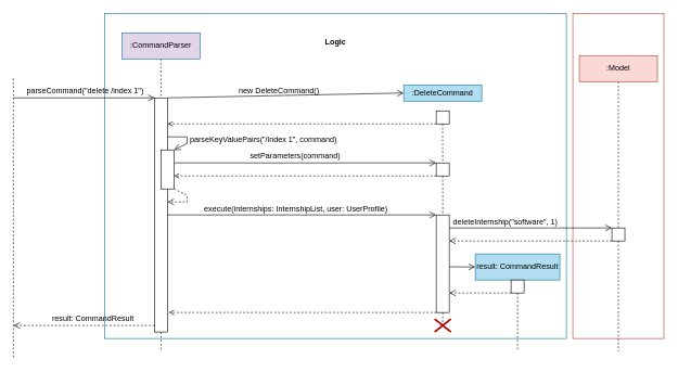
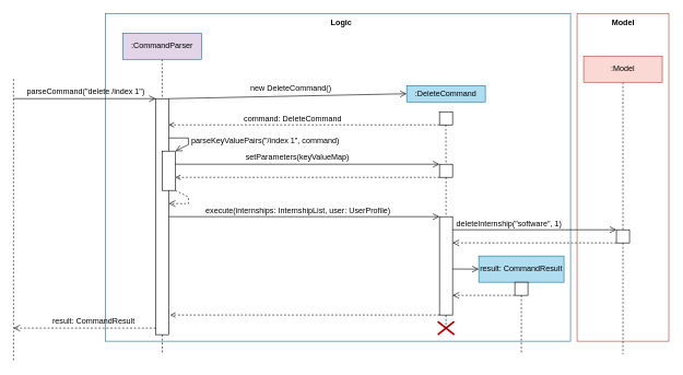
  <mxCell id="0" />
  <mxCell id="1" parent="0" />
  <mxCell id="2" value="" style="whiteSpace=wrap;html=1;fillColor=none;strokeColor=#ae4132;" vertex="1" parent="1"><mxGeometry x="880" y="20" width="140" height="500" as="geometry" /></mxCell>
  <mxCell id="3" value="" style="whiteSpace=wrap;html=1;fillColor=none;strokeColor=#10739e;" vertex="1" parent="1"><mxGeometry x="160" y="20" width="710" height="500" as="geometry" /></mxCell>
  <mxCell id="4" value="parseCommand(&quot;delete /index 1&quot;)" style="text;html=1;align=center;verticalAlign=middle;resizable=0;points=[];autosize=1;strokeColor=none;fillColor=none;" vertex="1" parent="1"><mxGeometry x="30" y="125" width="200" height="30" as="geometry" /></mxCell>
  <mxCell id="5" value="deleteInternship(&quot;software&quot;, 1)" style="text;html=1;align=center;verticalAlign=middle;resizable=0;points=[];autosize=1;strokeColor=none;fillColor=none;" vertex="1" parent="1"><mxGeometry x="686" y="326" width="180" height="30" as="geometry" /></mxCell>
  <mxCell id="6" value="" style="whiteSpace=wrap;html=1;" vertex="1" parent="1"><mxGeometry x="237" y="150" width="20" height="360" as="geometry" /></mxCell>
  <mxCell id="7" value="" style="endArrow=none;startArrow=none;endFill=0;startFill=0;endSize=8;html=1;verticalAlign=bottom;labelBackgroundColor=none;strokeWidth=1;rounded=0;dashed=1;entryX=0.5;entryY=0;entryDx=0;entryDy=0;" parent="1" edge="1" target="6"><mxGeometry width="160" relative="1" as="geometry"><mxPoint x="246.74" y="90" as="sourcePoint" /><mxPoint x="246.74" y="130" as="targetPoint" /></mxGeometry></mxCell>
  <mxCell id="8" value="" style="endArrow=open;startArrow=none;endFill=0;startFill=0;endSize=8;html=1;verticalAlign=bottom;labelBackgroundColor=none;strokeWidth=1;rounded=0;entryX=0;entryY=0.5;entryDx=0;entryDy=0;" parent="1" target="10" edge="1"><mxGeometry width="160" relative="1" as="geometry"><mxPoint x="257" y="150" as="sourcePoint" /><mxPoint x="437" y="150" as="targetPoint" /></mxGeometry></mxCell>
- <mxCell id="9" value="new DeleteCommand()" style="text;html=1;align=center;verticalAlign=middle;resizable=0;points=[];autosize=1;strokeColor=none;fillColor=none;" parent="1" vertex="1"><mxGeometry x="353" y="125" width="150" height="30" as="geometry" /></mxCell>
+ <mxCell id="9" value="new DeleteCommand()" style="text;html=1;align=center;verticalAlign=middle;resizable=0;points=[];autosize=1;strokeColor=none;fillColor=none;" parent="1" vertex="1"><mxGeometry x="368" y="120" width="150" height="30" as="geometry" /></mxCell>
  <mxCell id="10" value=":DeleteCommand" style="fontStyle=0;html=1;whiteSpace=wrap;fillColor=#b1ddf0;strokeColor=#10739e;" parent="1" vertex="1"><mxGeometry x="620" y="130" width="120" height="25" as="geometry" /></mxCell>
  <mxCell id="11" value="" style="whiteSpace=wrap;html=1;" parent="1" vertex="1"><mxGeometry x="670" y="170" width="20" height="20" as="geometry" /></mxCell>
  <mxCell id="12" value="" style="html=1;verticalAlign=bottom;labelBackgroundColor=none;endArrow=open;endFill=0;dashed=1;rounded=0;exitX=0;exitY=1;exitDx=0;exitDy=0;" parent="1" source="11" edge="1"><mxGeometry width="160" relative="1" as="geometry"><mxPoint x="327" y="240" as="sourcePoint" /><mxPoint x="257" y="190" as="targetPoint" /></mxGeometry></mxCell>
+ <mxCell id="13" value="command: DeleteCommand" style="text;html=1;align=center;verticalAlign=middle;resizable=0;points=[];autosize=1;strokeColor=none;fillColor=none;" parent="1" vertex="1"><mxGeometry x="361" y="166" width="170" height="30" as="geometry" /></mxCell>
  <mxCell id="14" value="" style="endArrow=none;startArrow=none;endFill=0;startFill=0;endSize=8;html=1;verticalAlign=bottom;labelBackgroundColor=none;strokeWidth=1;rounded=0;dashed=1;entryX=0.5;entryY=0;entryDx=0;entryDy=0;" parent="1" edge="1" target="30"><mxGeometry width="160" relative="1" as="geometry"><mxPoint x="679.74" y="190" as="sourcePoint" /><mxPoint x="680" y="210" as="targetPoint" /></mxGeometry></mxCell>
  <mxCell id="15" value="execute(internships: InternshipList, user: UserProfile)" style="text;html=1;align=center;verticalAlign=middle;resizable=0;points=[];autosize=1;strokeColor=none;fillColor=none;" parent="1" vertex="1"><mxGeometry x="299" y="306" width="310" height="30" as="geometry" /></mxCell>
  <mxCell id="16" value="" style="endArrow=open;startArrow=none;endFill=0;startFill=0;endSize=8;html=1;verticalAlign=bottom;labelBackgroundColor=none;strokeWidth=1;rounded=0;entryX=0;entryY=0;entryDx=0;entryDy=0;" parent="1" edge="1" target="32"><mxGeometry width="160" relative="1" as="geometry"><mxPoint x="257" y="330" as="sourcePoint" /><mxPoint x="670" y="330" as="targetPoint" /></mxGeometry></mxCell>
  <mxCell id="17" value="" style="endArrow=none;startArrow=none;endFill=0;startFill=0;endSize=8;html=1;verticalAlign=bottom;labelBackgroundColor=none;strokeWidth=1;rounded=0;dashed=1;exitX=0.5;exitY=1;exitDx=0;exitDy=0;" parent="1" edge="1" source="34"><mxGeometry width="160" relative="1" as="geometry"><mxPoint x="949.41" y="390" as="sourcePoint" /><mxPoint x="950" y="540" as="targetPoint" /></mxGeometry></mxCell>
  <mxCell id="18" value="" style="endArrow=none;startArrow=none;endFill=0;startFill=0;endSize=8;html=1;verticalAlign=bottom;labelBackgroundColor=none;strokeWidth=1;rounded=0;dashed=1;exitX=0.5;exitY=1;exitDx=0;exitDy=0;entryX=0.5;entryY=0;entryDx=0;entryDy=0;" parent="1" edge="1" target="34" source="33"><mxGeometry width="160" relative="1" as="geometry"><mxPoint x="909.6" y="176" as="sourcePoint" /><mxPoint x="909.6" y="196" as="targetPoint" /></mxGeometry></mxCell>
  <mxCell id="19" value="" style="html=1;verticalAlign=bottom;labelBackgroundColor=none;endArrow=open;endFill=0;dashed=1;rounded=0;exitX=0;exitY=1;exitDx=0;exitDy=0;" parent="1" edge="1" source="32"><mxGeometry width="160" relative="1" as="geometry"><mxPoint x="670" y="370" as="sourcePoint" /><mxPoint x="259" y="480" as="targetPoint" /></mxGeometry></mxCell>
  <mxCell id="20" value="" style="shape=umlDestroy;whiteSpace=wrap;html=1;strokeWidth=3;targetShapes=umlLifeline;fillColor=#e51400;fontColor=#ffffff;strokeColor=#B20000;" parent="1" vertex="1"><mxGeometry x="667.5" y="490" width="25" height="20" as="geometry" /></mxCell>
  <mxCell id="21" value="" style="endArrow=none;startArrow=none;endFill=0;startFill=0;endSize=8;html=1;verticalAlign=bottom;labelBackgroundColor=none;strokeWidth=1;rounded=0;dashed=1;exitX=0.5;exitY=1;exitDx=0;exitDy=0;" parent="1" edge="1" source="6"><mxGeometry width="160" relative="1" as="geometry"><mxPoint x="246.74" y="380" as="sourcePoint" /><mxPoint x="247" y="540" as="targetPoint" /></mxGeometry></mxCell>
  <mxCell id="22" value="" style="endArrow=open;startArrow=none;endFill=0;startFill=0;endSize=8;html=1;verticalAlign=bottom;labelBackgroundColor=none;strokeWidth=1;rounded=0;entryX=1;entryY=0;entryDx=0;entryDy=0;" parent="1" target="23" edge="1"><mxGeometry width="160" relative="1" as="geometry"><mxPoint x="257" y="210" as="sourcePoint" /><mxPoint x="417" y="210" as="targetPoint" /><Array as="points"><mxPoint x="287" y="210" /><mxPoint x="287" y="220" /></Array></mxGeometry></mxCell>
  <mxCell id="23" value="" style="whiteSpace=wrap;html=1;" parent="1" vertex="1"><mxGeometry x="247" y="230" width="20" height="60" as="geometry" /></mxCell>
  <mxCell id="24" value="" style="endArrow=open;startArrow=none;endFill=0;startFill=0;endSize=8;html=1;verticalAlign=bottom;dashed=1;labelBackgroundColor=none;rounded=0;exitX=1;exitY=1;exitDx=0;exitDy=0;" parent="1" source="23" edge="1"><mxGeometry width="160" relative="1" as="geometry"><mxPoint x="337" y="290" as="sourcePoint" /><mxPoint x="257" y="310" as="targetPoint" /><Array as="points"><mxPoint x="287" y="300" /><mxPoint x="287" y="310" /></Array></mxGeometry></mxCell>
  <mxCell id="25" value="parseKeyValuePairs(&quot;/index 1&quot;, command)" style="text;html=1;align=center;verticalAlign=middle;resizable=0;points=[];autosize=1;strokeColor=none;fillColor=none;" parent="1" vertex="1"><mxGeometry x="279" y="200" width="250" height="30" as="geometry" /></mxCell>
  <mxCell id="26" value="" style="endArrow=open;startArrow=none;endFill=0;startFill=0;endSize=8;html=1;verticalAlign=bottom;labelBackgroundColor=none;strokeWidth=1;rounded=0;entryX=0;entryY=0;entryDx=0;entryDy=0;" parent="1" edge="1" target="30"><mxGeometry width="160" relative="1" as="geometry"><mxPoint x="267" y="250" as="sourcePoint" /><mxPoint x="670" y="250" as="targetPoint" /></mxGeometry></mxCell>
- <mxCell id="27" value="setParameters(command)" style="text;html=1;align=center;verticalAlign=middle;resizable=0;points=[];autosize=1;strokeColor=none;fillColor=none;" parent="1" vertex="1"><mxGeometry x="363" y="225" width="180" height="30" as="geometry" /></mxCell>
+ <mxCell id="27" value="setParameters(keyValueMap)" style="text;html=1;align=center;verticalAlign=middle;resizable=0;points=[];autosize=1;strokeColor=none;fillColor=none;" parent="1" vertex="1"><mxGeometry x="363" y="225" width="180" height="30" as="geometry" /></mxCell>
  <mxCell id="28" value="" style="html=1;verticalAlign=bottom;labelBackgroundColor=none;endArrow=open;endFill=0;dashed=1;rounded=0;exitX=0;exitY=1;exitDx=0;exitDy=0;" parent="1" edge="1" source="30"><mxGeometry width="160" relative="1" as="geometry"><mxPoint x="670" y="270" as="sourcePoint" /><mxPoint x="267" y="270" as="targetPoint" /></mxGeometry></mxCell>
  <mxCell id="29" value=":CommandParser" style="fontStyle=0;html=1;whiteSpace=wrap;fillColor=#e1d5e7;strokeColor=#10739e;" vertex="1" parent="1"><mxGeometry x="187" y="50" width="120" height="40" as="geometry" /></mxCell>
  <mxCell id="30" value="" style="whiteSpace=wrap;html=1;" vertex="1" parent="1"><mxGeometry x="670" y="250" width="20" height="20" as="geometry" /></mxCell>
  <mxCell id="31" value="" style="endArrow=none;startArrow=none;endFill=0;startFill=0;endSize=8;html=1;verticalAlign=bottom;labelBackgroundColor=none;strokeWidth=1;rounded=0;dashed=1;exitX=0.5;exitY=1;exitDx=0;exitDy=0;entryX=0.5;entryY=0;entryDx=0;entryDy=0;" edge="1" parent="1" source="30" target="32"><mxGeometry width="160" relative="1" as="geometry"><mxPoint x="689.74" y="200" as="sourcePoint" /><mxPoint x="680" y="330" as="targetPoint" /></mxGeometry></mxCell>
  <mxCell id="32" value="" style="whiteSpace=wrap;html=1;" vertex="1" parent="1"><mxGeometry x="670" y="330" width="20" height="150" as="geometry" /></mxCell>
  <mxCell id="33" value=":Model" style="fontStyle=0;html=1;whiteSpace=wrap;fillColor=#fad9d5;strokeColor=#ae4132;" vertex="1" parent="1"><mxGeometry x="890" y="85" width="120" height="40" as="geometry" /></mxCell>
  <mxCell id="34" value="" style="whiteSpace=wrap;html=1;" vertex="1" parent="1"><mxGeometry x="940" y="350" width="20" height="20" as="geometry" /></mxCell>
  <mxCell id="35" value="" style="endArrow=open;startArrow=none;endFill=0;startFill=0;endSize=8;html=1;verticalAlign=bottom;labelBackgroundColor=none;strokeWidth=1;rounded=0;entryX=0;entryY=0;entryDx=0;entryDy=0;" edge="1" parent="1" target="34"><mxGeometry width="160" relative="1" as="geometry"><mxPoint x="690" y="350" as="sourcePoint" /><mxPoint x="940" y="360" as="targetPoint" /></mxGeometry></mxCell>
  <mxCell id="36" value="" style="endArrow=open;startArrow=none;endFill=0;startFill=0;endSize=8;html=1;verticalAlign=bottom;labelBackgroundColor=none;strokeWidth=1;rounded=0;entryX=0;entryY=0;entryDx=0;entryDy=0;dashed=1;exitX=0;exitY=1;exitDx=0;exitDy=0;" edge="1" parent="1" source="34"><mxGeometry width="160" relative="1" as="geometry"><mxPoint x="870" y="370" as="sourcePoint" /><mxPoint x="690" y="370" as="targetPoint" /></mxGeometry></mxCell>
  <mxCell id="37" value="result: CommandResult" style="fontStyle=0;html=1;whiteSpace=wrap;fillColor=#b1ddf0;strokeColor=#10739e;" vertex="1" parent="1"><mxGeometry x="730" y="390" width="130" height="40" as="geometry" /></mxCell>
  <mxCell id="38" value="" style="whiteSpace=wrap;html=1;" vertex="1" parent="1"><mxGeometry x="785" y="430" width="20" height="20" as="geometry" /></mxCell>
  <mxCell id="39" value="" style="endArrow=open;startArrow=none;endFill=0;startFill=0;endSize=8;html=1;verticalAlign=bottom;labelBackgroundColor=none;strokeWidth=1;rounded=0;entryX=0;entryY=0.5;entryDx=0;entryDy=0;" edge="1" parent="1" target="37"><mxGeometry width="160" relative="1" as="geometry"><mxPoint x="690" y="409.8" as="sourcePoint" /><mxPoint x="870" y="409.8" as="targetPoint" /></mxGeometry></mxCell>
  <mxCell id="40" value="" style="endArrow=open;startArrow=none;endFill=0;startFill=0;endSize=8;html=1;verticalAlign=bottom;labelBackgroundColor=none;strokeWidth=1;rounded=0;entryX=0;entryY=0;entryDx=0;entryDy=0;dashed=1;exitX=0;exitY=1;exitDx=0;exitDy=0;" edge="1" parent="1" source="38"><mxGeometry width="160" relative="1" as="geometry"><mxPoint x="870" y="450" as="sourcePoint" /><mxPoint x="690" y="450" as="targetPoint" /></mxGeometry></mxCell>
  <mxCell id="41" value="" style="endArrow=none;startArrow=none;endFill=0;startFill=0;endSize=8;html=1;verticalAlign=bottom;labelBackgroundColor=none;strokeWidth=1;rounded=0;dashed=1;exitX=0.5;exitY=1;exitDx=0;exitDy=0;" edge="1" parent="1" source="38"><mxGeometry width="160" relative="1" as="geometry"><mxPoint x="794.72" y="460" as="sourcePoint" /><mxPoint x="795" y="540" as="targetPoint" /></mxGeometry></mxCell>
  <mxCell id="42" value="" style="endArrow=open;startArrow=none;endFill=0;startFill=0;endSize=8;html=1;verticalAlign=bottom;labelBackgroundColor=none;strokeWidth=1;rounded=0;dashed=1;exitX=0;exitY=1;exitDx=0;exitDy=0;" edge="1" parent="1"><mxGeometry width="160" relative="1" as="geometry"><mxPoint x="237" y="500" as="sourcePoint" /><mxPoint x="20" y="500" as="targetPoint" /></mxGeometry></mxCell>
  <mxCell id="43" value="result: CommandResult" style="text;html=1;align=center;verticalAlign=middle;resizable=0;points=[];autosize=1;strokeColor=none;fillColor=none;" vertex="1" parent="1"><mxGeometry x="67" y="475" width="150" height="30" as="geometry" /></mxCell>
  <mxCell id="44" value="" style="endArrow=open;startArrow=none;endFill=0;startFill=0;endSize=8;html=1;verticalAlign=bottom;labelBackgroundColor=none;strokeWidth=1;rounded=0;entryX=0;entryY=0;entryDx=0;entryDy=0;" edge="1" parent="1"><mxGeometry width="160" relative="1" as="geometry"><mxPoint x="20" y="150" as="sourcePoint" /><mxPoint x="237" y="150" as="targetPoint" /></mxGeometry></mxCell>
  <mxCell id="45" value="" style="endArrow=none;startArrow=none;endFill=0;startFill=0;endSize=8;html=1;verticalAlign=bottom;labelBackgroundColor=none;strokeWidth=1;rounded=0;dashed=1;exitX=0.5;exitY=1;exitDx=0;exitDy=0;entryX=0.494;entryY=0.498;entryDx=0;entryDy=0;entryPerimeter=0;" edge="1" parent="1" source="32" target="20"><mxGeometry width="160" relative="1" as="geometry"><mxPoint x="805" y="460" as="sourcePoint" /><mxPoint x="804.72" y="510" as="targetPoint" /></mxGeometry></mxCell>
  <mxCell id="46" value="" style="endArrow=none;startArrow=none;endFill=0;startFill=0;endSize=8;html=1;verticalAlign=bottom;labelBackgroundColor=none;strokeWidth=1;rounded=0;dashed=1;" edge="1" parent="1"><mxGeometry width="160" relative="1" as="geometry"><mxPoint x="20" y="120" as="sourcePoint" /><mxPoint x="20" y="550" as="targetPoint" /></mxGeometry></mxCell>
- <mxCell id="47" value="&lt;b&gt;Logic&lt;/b&gt;" style="text;html=1;align=center;verticalAlign=middle;resizable=0;points=[];autosize=1;strokeColor=none;fillColor=none;" vertex="1" parent="1"><mxGeometry x="485" y="50" width="60" height="30" as="geometry" /></mxCell>
+ <mxCell id="47" value="&lt;b&gt;Logic&lt;/b&gt;" style="text;html=1;align=center;verticalAlign=middle;resizable=0;points=[];autosize=1;strokeColor=none;fillColor=none;" vertex="1" parent="1"><mxGeometry x="490" y="20" width="60" height="30" as="geometry" /></mxCell>
+ <mxCell id="48" value="&lt;b&gt;Model&lt;/b&gt;" style="text;html=1;align=center;verticalAlign=middle;resizable=0;points=[];autosize=1;strokeColor=none;fillColor=none;" vertex="1" parent="1"><mxGeometry x="920" y="20" width="60" height="30" as="geometry" /></mxCell>
